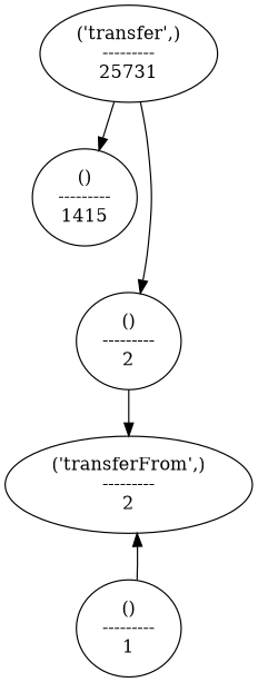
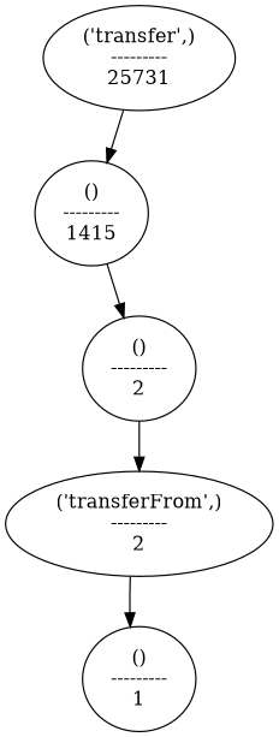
  strict digraph {
    "('transfer',)\n---------\n25731"
    "()\n---------\n1415"
    "()\n---------\n2"
    "('transferFrom',)\n---------\n2"
    "()\n---------\n1"
    "('transfer',)\n---------\n25731" -> "()\n---------\n1415"
-   "('transfer',)\n---------\n25731" -> "()\n---------\n2"
+   "()\n---------\n1415" -> "()\n---------\n2"
    "()\n---------\n2" -> "('transferFrom',)\n---------\n2"
-   "()\n---------\n1" -> "('transferFrom',)\n---------\n2"
+   "('transferFrom',)\n---------\n2" -> "()\n---------\n1"
  }
